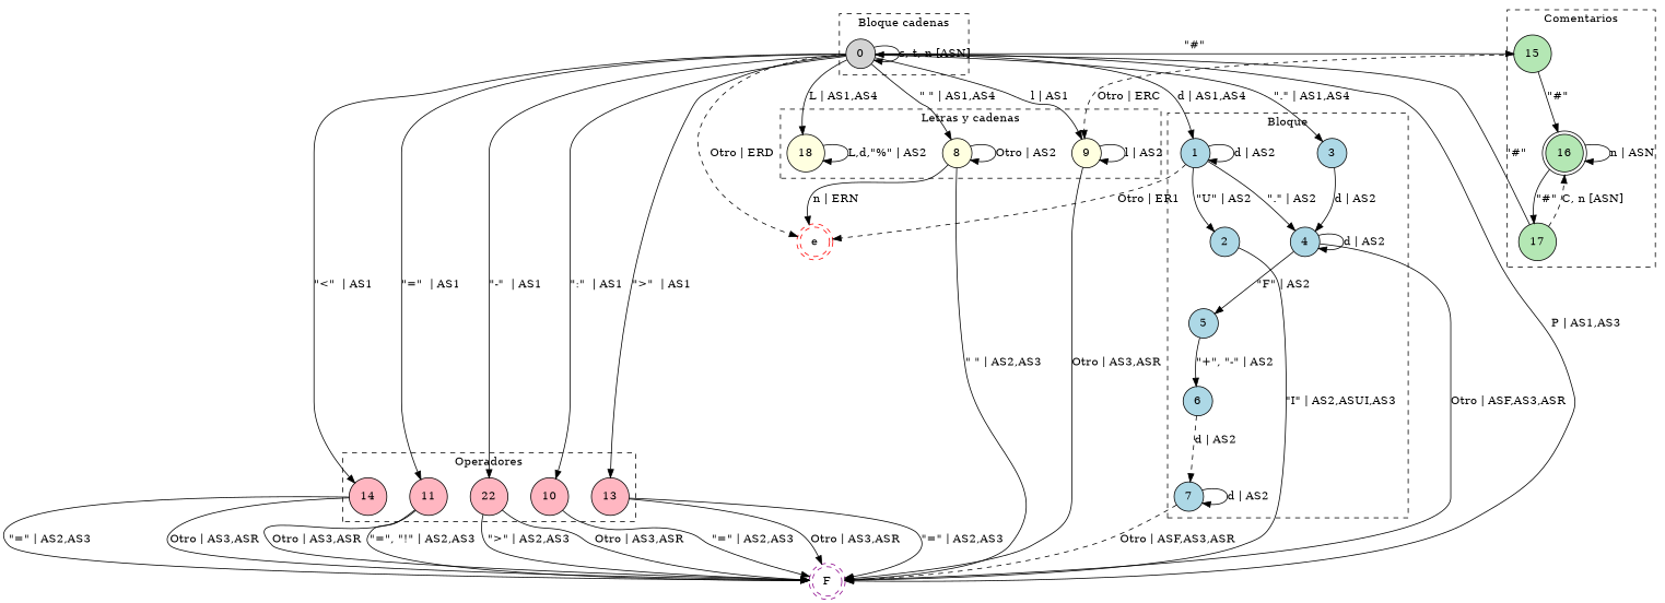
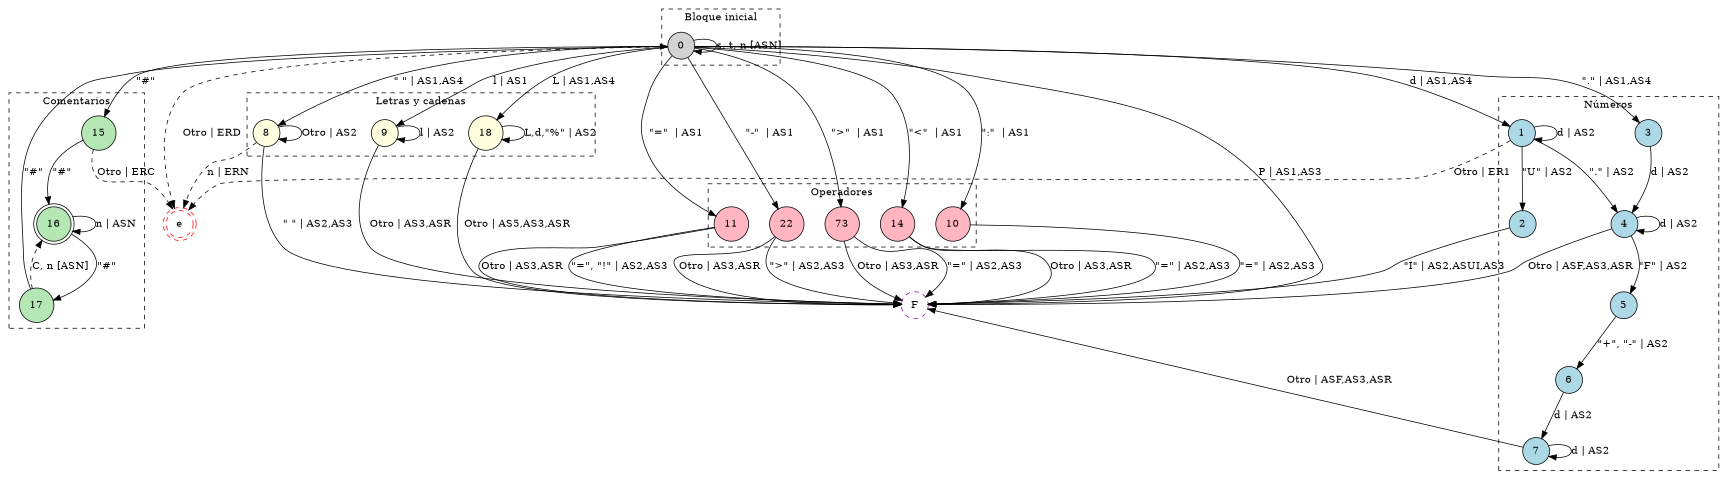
  digraph {
    nodesep=0.4
    rankdir=TB
    ranksep=0.6
    splines=true
    node [shape=circle style=filled fillcolor=lightblue]
    0 [fillcolor=""]
    1
    2
    3
    4
    5
    6
    7
    8 [fillcolor=lightyellow]
    9 [fillcolor=lightyellow]
    18 [fillcolor=lightyellow]
    10 [fillcolor=lightpink]
    11 [fillcolor=lightpink]
    n14 [fillcolor=lightpink label=22]
-   13 [fillcolor=lightpink]
+   13 [fillcolor=lightpink label=73]
    14 [fillcolor=lightpink]
    15 [fillcolor="#b4e7b4"]
    16 [fillcolor="#b4e7b4" shape=doublecircle]
    17 [fillcolor="#b4e7b4"]
-   F [color="#8a048a" shape=doublecircle style=dashed fillcolor=""]
+   F [color="#8a048a" style=dashed fillcolor=""]
    e [color=red shape=doublecircle style=dashed fillcolor=""]
    subgraph cluster_1 {
      fillcolor=lightgrey
-     label="Bloque cadenas"
+     label="Bloque inicial"
      style=dashed
      0
    }
    subgraph cluster_2 {
      fillcolor="#f2f2f2"
-     label=Bloque
+     label="Números"
      style=dashed
      1
      2
      3
      4
      5
      6
      7
    }
    subgraph cluster_3 {
      label="Letras y cadenas"
      style=dashed
      8
      9
      18
    }
    subgraph cluster_4 {
      label=Operadores
      style=dashed
      10
      11
      n14
      13
      14
    }
    subgraph cluster_5 {
      label=Comentarios
      style=dashed
      15
      16
      17
    }
    0 -> 0 [label="s, t, n [ASN]"]
    0 -> 1 [label="d | AS1,AS4"]
    0 -> 3 [label="\".\" | AS1,AS4"]
    0 -> 8 [label="\" \" | AS1,AS4"]
    0 -> 9 [label="l | AS1"]
    0 -> 18 [label="L | AS1,AS4"]
    0 -> 10 [label="\":\"  | AS1"]
    0 -> 11 [label="\"=\"  | AS1"]
    0 -> n14 [label="\"-\"  | AS1"]
    0 -> 13 [label="\">\"  | AS1"]
    0 -> 14 [label="\"<\"  | AS1"]
    0 -> 15 [label="\"#\""]
    0 -> F [label="P | AS1,AS3"]
    0 -> e [label="Otro | ERD" style=dashed]
    1 -> 1 [label="d | AS2"]
    1 -> 2 [label="\"U\" | AS2"]
    1 -> 4 [label="\".\" | AS2"]
    1 -> e [label="Otro | ER1" style=dashed]
    2 -> F [label="\"I\" | AS2,ASUI,AS3"]
    3 -> 4 [label="d | AS2"]
    4 -> 4 [label="d | AS2"]
    4 -> 5 [label="\"F\" | AS2"]
    4 -> F [label="Otro | ASF,AS3,ASR"]
    5 -> 6 [label="\"+\", \"-\" | AS2"]
-   6 -> 7 [label="d | AS2" style=dashed]
+   6 -> 7 [label="d | AS2"]
    7 -> 7 [label="d | AS2"]
-   7 -> F [label="Otro | ASF,AS3,ASR" style=dashed]
+   7 -> F [label="Otro | ASF,AS3,ASR"]
    8 -> 8 [label="Otro | AS2"]
    8 -> F [label="\" \" | AS2,AS3"]
-   8 -> e [label="n | ERN" style=solid]
+   8 -> e [label="n | ERN" style=dashed]
    9 -> 9 [label="l | AS2"]
    9 -> F [label="Otro | AS3,ASR"]
    18 -> 18 [label="L,d,\"%\" | AS2"]
+   18 -> F [label="Otro | AS5,AS3,ASR"]
    10 -> F [label="\"=\" | AS2,AS3"]
    11 -> F [label="\"=\", \"!\" | AS2,AS3"]
    11 -> F [label="Otro | AS3,ASR"]
    n14 -> F [label="\">\" | AS2,AS3"]
    n14 -> F [label="Otro | AS3,ASR"]
    13 -> F [label="\"=\" | AS2,AS3"]
    13 -> F [label="Otro | AS3,ASR"]
    14 -> F [label="\"=\" | AS2,AS3"]
    14 -> F [label="Otro | AS3,ASR"]
    15 -> 16 [label="\"#\""]
-   15 -> 9 [label="Otro | ERC" style=dashed]
+   15 -> e [label="Otro | ERC" style=dashed]
    16 -> 16 [label="n | ASN"]
    16 -> 17 [label="\"#\""]
    17 -> 0 [label="\"#\""]
    17 -> 16 [label="C, n [ASN]" style=dashed]
  }
